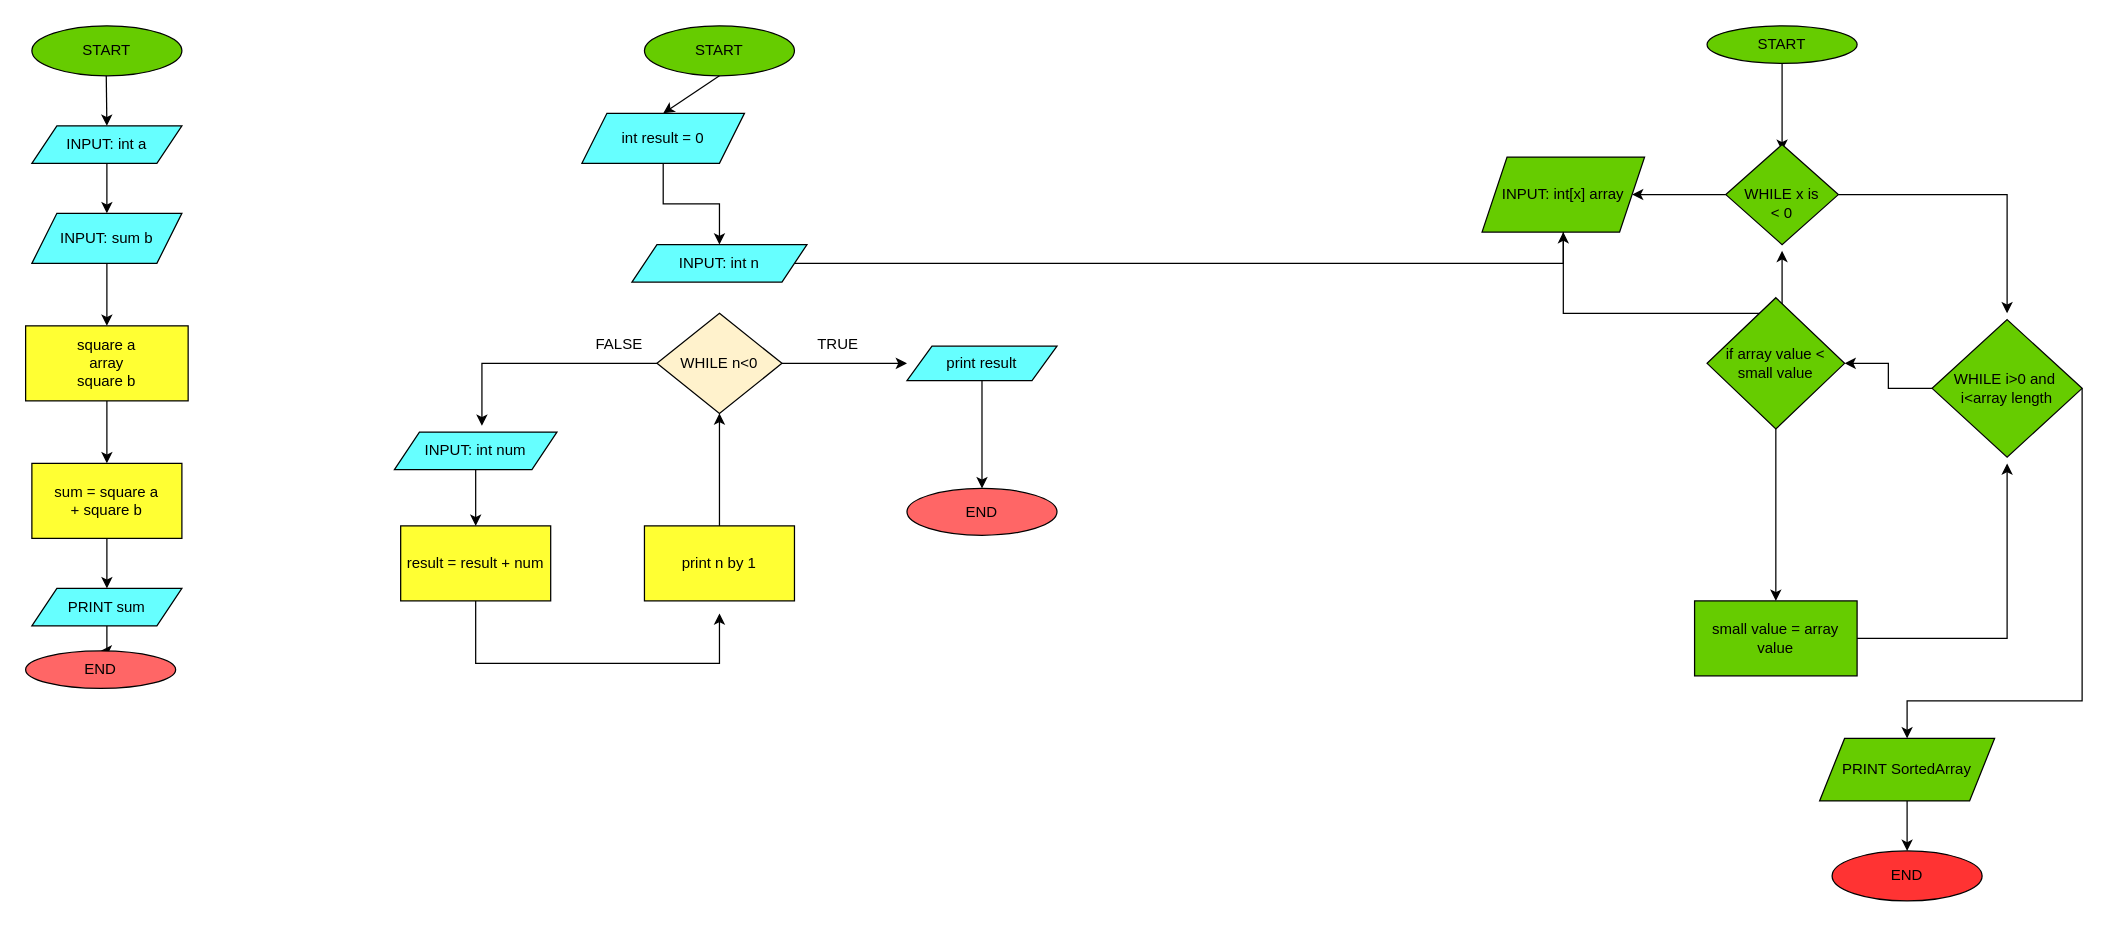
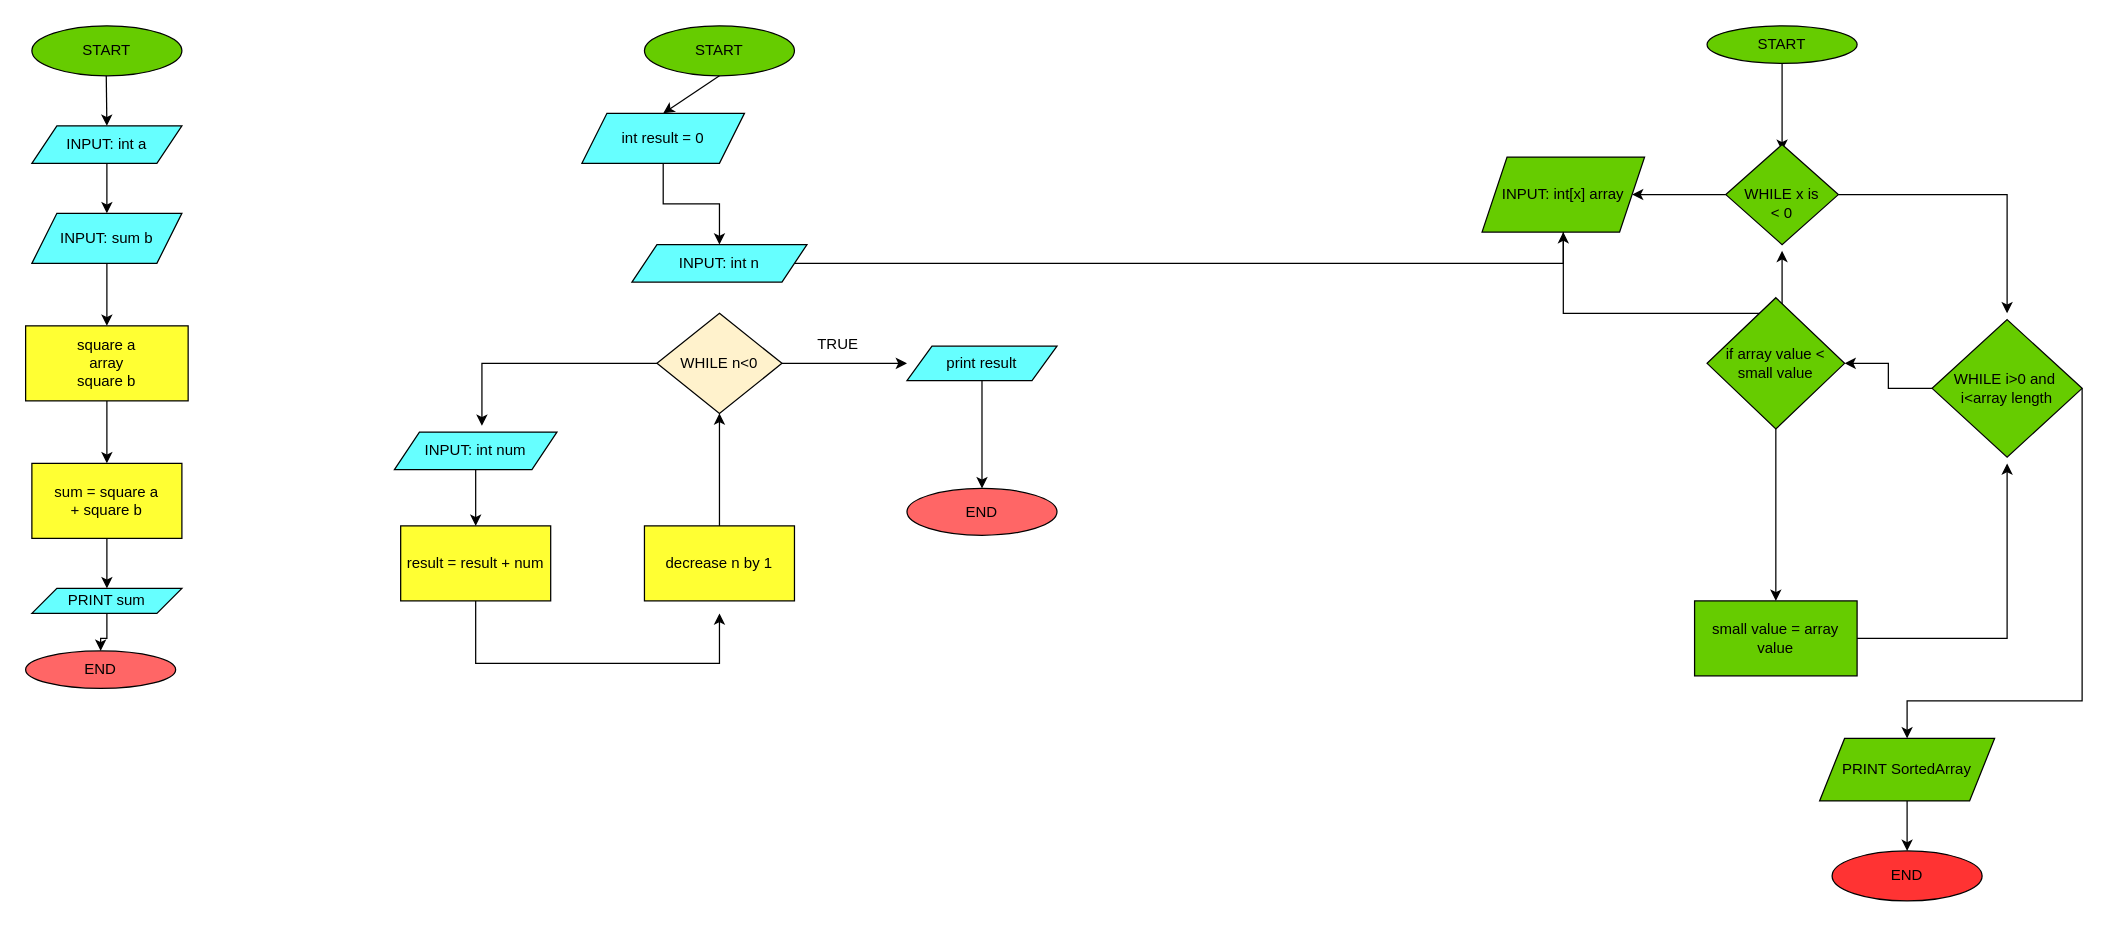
  <mxCell id="0" />
  <mxCell id="1" parent="0" />
  <mxCell id="2" value="START" style="ellipse;whiteSpace=wrap;html=1;fillColor=#66CC00;" vertex="1" parent="1"><mxGeometry x="25" y="20" width="120" height="40" as="geometry" /></mxCell>
  <mxCell id="3" value="" style="edgeStyle=orthogonalEdgeStyle;rounded=0;orthogonalLoop=1;jettySize=auto;html=1;fillColor=#99FFCC;" edge="1" parent="1" source="4" target="7"><mxGeometry relative="1" as="geometry" /></mxCell>
  <mxCell id="4" value="INPUT: int a" style="shape=parallelogram;perimeter=parallelogramPerimeter;whiteSpace=wrap;html=1;fixedSize=1;fillColor=#66FFFF;" vertex="1" parent="1"><mxGeometry x="25" y="100" width="120" height="30" as="geometry" /></mxCell>
  <mxCell id="5" value="" style="endArrow=classic;html=1;rounded=0;" edge="1" parent="1"><mxGeometry width="50" height="50" relative="1" as="geometry"><mxPoint x="84.5" y="60" as="sourcePoint" /><mxPoint x="85" y="100" as="targetPoint" /></mxGeometry></mxCell>
  <mxCell id="6" value="" style="edgeStyle=orthogonalEdgeStyle;rounded=0;orthogonalLoop=1;jettySize=auto;html=1;" edge="1" parent="1" source="7" target="9"><mxGeometry relative="1" as="geometry" /></mxCell>
  <mxCell id="7" value="INPUT: sum b" style="shape=parallelogram;perimeter=parallelogramPerimeter;whiteSpace=wrap;html=1;fixedSize=1;fillColor=#66FFFF;" vertex="1" parent="1"><mxGeometry x="25" y="170" width="120" height="40" as="geometry" /></mxCell>
  <mxCell id="8" value="" style="edgeStyle=orthogonalEdgeStyle;rounded=0;orthogonalLoop=1;jettySize=auto;html=1;fillColor=#FFFF33;" edge="1" parent="1" source="9" target="11"><mxGeometry relative="1" as="geometry" /></mxCell>
  <mxCell id="9" value="square a &lt;br&gt;array&lt;br&gt;square b" style="whiteSpace=wrap;html=1;fillColor=#FFFF33;" vertex="1" parent="1"><mxGeometry x="20" y="260" width="130" height="60" as="geometry" /></mxCell>
  <mxCell id="10" value="" style="edgeStyle=orthogonalEdgeStyle;rounded=0;orthogonalLoop=1;jettySize=auto;html=1;" edge="1" parent="1" source="11" target="13"><mxGeometry relative="1" as="geometry" /></mxCell>
  <mxCell id="11" value="&amp;nbsp;sum = square a&amp;nbsp;&lt;br&gt;+ square b" style="whiteSpace=wrap;html=1;fillColor=#FFFF33;" vertex="1" parent="1"><mxGeometry x="25" y="370" width="120" height="60" as="geometry" /></mxCell>
  <mxCell id="12" value="" style="edgeStyle=orthogonalEdgeStyle;rounded=0;orthogonalLoop=1;jettySize=auto;html=1;" edge="1" parent="1" source="13" target="14"><mxGeometry relative="1" as="geometry" /></mxCell>
- <mxCell id="13" value="PRINT sum" style="shape=parallelogram;perimeter=parallelogramPerimeter;whiteSpace=wrap;html=1;fixedSize=1;fillColor=#66FFFF;" vertex="1" parent="1"><mxGeometry x="25" y="470" width="120" height="30" as="geometry" /></mxCell>
+ <mxCell id="13" value="PRINT sum" style="shape=parallelogram;perimeter=parallelogramPerimeter;whiteSpace=wrap;html=1;fixedSize=1;fillColor=#66FFFF;" vertex="1" parent="1"><mxGeometry x="25" y="470" width="120" height="20" as="geometry" /></mxCell>
  <mxCell id="14" value="END" style="ellipse;whiteSpace=wrap;html=1;fillColor=#FF6666;" vertex="1" parent="1"><mxGeometry x="20" y="520" width="120" height="30" as="geometry" /></mxCell>
  <mxCell id="15" value="" style="edgeStyle=orthogonalEdgeStyle;rounded=0;orthogonalLoop=1;jettySize=auto;html=1;fillColor=#FFFF33;exitX=0.5;exitY=1;exitDx=0;exitDy=0;" edge="1" parent="1" source="30" target="18"><mxGeometry relative="1" as="geometry"><mxPoint x="575" y="150" as="sourcePoint" /></mxGeometry></mxCell>
  <mxCell id="16" value="START" style="ellipse;whiteSpace=wrap;html=1;fillColor=#66CC00;" vertex="1" parent="1"><mxGeometry x="515" y="20" width="120" height="40" as="geometry" /></mxCell>
  <mxCell id="17" value="" style="edgeStyle=orthogonalEdgeStyle;rounded=0;orthogonalLoop=1;jettySize=auto;html=1;fillColor=#FFFF33;" edge="1" parent="1" source="18" target="39"><mxGeometry relative="1" as="geometry" /></mxCell>
  <mxCell id="18" value="INPUT: int n" style="shape=parallelogram;perimeter=parallelogramPerimeter;whiteSpace=wrap;html=1;fixedSize=1;fillColor=#66FFFF;" vertex="1" parent="1"><mxGeometry x="505" y="195" width="140" height="30" as="geometry" /></mxCell>
  <mxCell id="19" value="" style="edgeStyle=orthogonalEdgeStyle;rounded=0;orthogonalLoop=1;jettySize=auto;html=1;fillColor=#FFFF33;" edge="1" parent="1" source="21"><mxGeometry relative="1" as="geometry"><mxPoint x="725" y="290" as="targetPoint" /></mxGeometry></mxCell>
  <mxCell id="20" value="" style="edgeStyle=orthogonalEdgeStyle;rounded=0;orthogonalLoop=1;jettySize=auto;html=1;fillColor=#FFFF33;" edge="1" parent="1" source="21"><mxGeometry relative="1" as="geometry"><mxPoint x="385" y="340" as="targetPoint" /><Array as="points"><mxPoint x="385" y="290" /><mxPoint x="385" y="340" /></Array></mxGeometry></mxCell>
  <mxCell id="21" value="WHILE n&amp;lt;0" style="rhombus;whiteSpace=wrap;html=1;fillColor=#fff2cc;" vertex="1" parent="1"><mxGeometry x="525" y="250" width="100" height="80" as="geometry" /></mxCell>
  <mxCell id="22" value="" style="edgeStyle=orthogonalEdgeStyle;rounded=0;orthogonalLoop=1;jettySize=auto;html=1;fillColor=#FFFF33;" edge="1" parent="1" source="23" target="24"><mxGeometry relative="1" as="geometry" /></mxCell>
  <mxCell id="23" value="print result" style="shape=parallelogram;perimeter=parallelogramPerimeter;whiteSpace=wrap;html=1;fixedSize=1;fillColor=#66FFFF;" vertex="1" parent="1"><mxGeometry x="725" y="276.25" width="120" height="27.5" as="geometry" /></mxCell>
  <mxCell id="24" value="END" style="ellipse;whiteSpace=wrap;html=1;fillColor=#FF6666;" vertex="1" parent="1"><mxGeometry x="725" y="390" width="120" height="37.5" as="geometry" /></mxCell>
  <mxCell id="25" value="TRUE" style="text;html=1;strokeColor=none;fillColor=none;align=center;verticalAlign=middle;whiteSpace=wrap;rounded=0;" vertex="1" parent="1"><mxGeometry x="635" y="255" width="70" height="40" as="geometry" /></mxCell>
- <mxCell id="26" value="FALSE" style="text;html=1;strokeColor=none;fillColor=none;align=center;verticalAlign=middle;whiteSpace=wrap;rounded=0;" vertex="1" parent="1"><mxGeometry x="465" y="260" width="60" height="30" as="geometry" /></mxCell>
  <mxCell id="27" value="" style="edgeStyle=orthogonalEdgeStyle;rounded=0;orthogonalLoop=1;jettySize=auto;html=1;fillColor=#FFFF33;" edge="1" parent="1" source="28" target="29"><mxGeometry relative="1" as="geometry" /></mxCell>
  <mxCell id="28" value="INPUT: int num" style="shape=parallelogram;perimeter=parallelogramPerimeter;whiteSpace=wrap;html=1;fixedSize=1;fillColor=#66FFFF;" vertex="1" parent="1"><mxGeometry x="315" y="345" width="130" height="30" as="geometry" /></mxCell>
  <mxCell id="29" value="result = result + num" style="whiteSpace=wrap;html=1;fillColor=#FFFF33;" vertex="1" parent="1"><mxGeometry x="320" y="420" width="120" height="60" as="geometry" /></mxCell>
  <mxCell id="30" value="int result = 0" style="shape=parallelogram;perimeter=parallelogramPerimeter;whiteSpace=wrap;html=1;fixedSize=1;fillColor=#66FFFF;" vertex="1" parent="1"><mxGeometry x="465" y="90" width="130" height="40" as="geometry" /></mxCell>
  <mxCell id="31" value="" style="endArrow=classic;html=1;rounded=0;fillColor=#FFFF33;exitX=0.5;exitY=1;exitDx=0;exitDy=0;entryX=0.5;entryY=0;entryDx=0;entryDy=0;" edge="1" parent="1" source="16" target="30"><mxGeometry width="50" height="50" relative="1" as="geometry"><mxPoint x="555" y="110" as="sourcePoint" /><mxPoint x="605" y="60" as="targetPoint" /></mxGeometry></mxCell>
  <mxCell id="32" value="" style="endArrow=classic;html=1;rounded=0;fillColor=#FFFF33;exitX=0.5;exitY=1;exitDx=0;exitDy=0;" edge="1" parent="1" source="29"><mxGeometry width="50" height="50" relative="1" as="geometry"><mxPoint x="355" y="520" as="sourcePoint" /><mxPoint x="575" y="490" as="targetPoint" /><Array as="points"><mxPoint x="380" y="530" /><mxPoint x="575" y="530" /></Array></mxGeometry></mxCell>
- <mxCell id="33" value="print n by 1" style="rounded=0;whiteSpace=wrap;html=1;fillColor=#FFFF33;" vertex="1" parent="1"><mxGeometry x="515" y="420" width="120" height="60" as="geometry" /></mxCell>
+ <mxCell id="33" value="decrease n by 1" style="rounded=0;whiteSpace=wrap;html=1;fillColor=#FFFF33;" vertex="1" parent="1"><mxGeometry x="515" y="420" width="120" height="60" as="geometry" /></mxCell>
  <mxCell id="34" value="" style="endArrow=classic;html=1;rounded=0;fillColor=#FFFF33;exitX=0.5;exitY=0;exitDx=0;exitDy=0;entryX=0.5;entryY=1;entryDx=0;entryDy=0;" edge="1" parent="1" source="33" target="21"><mxGeometry width="50" height="50" relative="1" as="geometry"><mxPoint x="545" y="410" as="sourcePoint" /><mxPoint x="595" y="360" as="targetPoint" /></mxGeometry></mxCell>
  <mxCell id="35" value="START" style="ellipse;whiteSpace=wrap;html=1;fillColor=#66CC00;" vertex="1" parent="1"><mxGeometry x="1365" y="20" width="120" height="30" as="geometry" /></mxCell>
  <mxCell id="36" value="" style="endArrow=classic;html=1;rounded=0;fillColor=#FFFF33;exitX=0.5;exitY=1;exitDx=0;exitDy=0;" edge="1" parent="1" source="35"><mxGeometry width="50" height="50" relative="1" as="geometry"><mxPoint x="1435" y="60" as="sourcePoint" /><mxPoint x="1425" y="120" as="targetPoint" /></mxGeometry></mxCell>
  <mxCell id="37" value="" style="edgeStyle=orthogonalEdgeStyle;rounded=0;orthogonalLoop=1;jettySize=auto;html=1;fillColor=#FFFF33;" edge="1" parent="1" source="38" target="39"><mxGeometry relative="1" as="geometry" /></mxCell>
  <mxCell id="38" value="&lt;br&gt;WHILE x is &lt;br&gt;&amp;lt; 0" style="rhombus;whiteSpace=wrap;html=1;fillColor=#66CC00;" vertex="1" parent="1"><mxGeometry x="1380" y="115" width="90" height="80" as="geometry" /></mxCell>
  <mxCell id="39" value="INPUT: int[x] array" style="shape=parallelogram;perimeter=parallelogramPerimeter;whiteSpace=wrap;html=1;fixedSize=1;fillColor=#66CC00;" vertex="1" parent="1"><mxGeometry x="1185" y="125" width="130" height="60" as="geometry" /></mxCell>
  <mxCell id="40" value="" style="endArrow=classic;html=1;rounded=0;fillColor=#FFFF33;exitX=0.5;exitY=1;exitDx=0;exitDy=0;" edge="1" parent="1" source="39"><mxGeometry width="50" height="50" relative="1" as="geometry"><mxPoint x="1295" y="340" as="sourcePoint" /><mxPoint x="1425" y="200" as="targetPoint" /><Array as="points"><mxPoint x="1250" y="250" /><mxPoint x="1425" y="250" /></Array></mxGeometry></mxCell>
  <mxCell id="41" value="" style="endArrow=classic;html=1;rounded=0;fillColor=#FFFF33;exitX=1;exitY=0.5;exitDx=0;exitDy=0;" edge="1" parent="1" source="38"><mxGeometry width="50" height="50" relative="1" as="geometry"><mxPoint x="1535" y="260" as="sourcePoint" /><mxPoint x="1605" y="250" as="targetPoint" /><Array as="points"><mxPoint x="1595" y="155" /><mxPoint x="1605" y="155" /></Array></mxGeometry></mxCell>
  <mxCell id="42" value="" style="edgeStyle=orthogonalEdgeStyle;rounded=0;orthogonalLoop=1;jettySize=auto;html=1;fillColor=#FFFF33;entryX=1;entryY=0.5;entryDx=0;entryDy=0;" edge="1" parent="1" source="43" target="45"><mxGeometry relative="1" as="geometry"><mxPoint x="1470" y="295" as="targetPoint" /></mxGeometry></mxCell>
  <mxCell id="43" value="WHILE i&amp;gt;0 and&amp;nbsp;&lt;br&gt;i&amp;lt;array length" style="rhombus;whiteSpace=wrap;html=1;fillColor=#66CC00;" vertex="1" parent="1"><mxGeometry x="1545" y="255" width="120" height="110" as="geometry" /></mxCell>
  <mxCell id="44" value="" style="edgeStyle=orthogonalEdgeStyle;rounded=0;orthogonalLoop=1;jettySize=auto;html=1;fillColor=#FFFF33;" edge="1" parent="1" source="45" target="46"><mxGeometry relative="1" as="geometry" /></mxCell>
  <mxCell id="45" value="if array value &amp;lt;&lt;br&gt;small value" style="rhombus;whiteSpace=wrap;html=1;fillColor=#66CC00;" vertex="1" parent="1"><mxGeometry x="1365" y="237.5" width="110" height="105" as="geometry" /></mxCell>
  <mxCell id="46" value="small value = array value" style="whiteSpace=wrap;html=1;fillColor=#66CC00;" vertex="1" parent="1"><mxGeometry x="1355" y="480" width="130" height="60" as="geometry" /></mxCell>
  <mxCell id="47" value="" style="endArrow=classic;html=1;rounded=0;fillColor=#FFFF33;" edge="1" parent="1"><mxGeometry width="50" height="50" relative="1" as="geometry"><mxPoint x="1485" y="510" as="sourcePoint" /><mxPoint x="1605" y="370" as="targetPoint" /><Array as="points"><mxPoint x="1605" y="510" /><mxPoint x="1605" y="450" /></Array></mxGeometry></mxCell>
  <mxCell id="48" value="" style="endArrow=classic;html=1;rounded=0;fillColor=#FFFF33;exitX=1;exitY=0.5;exitDx=0;exitDy=0;" edge="1" parent="1" source="43"><mxGeometry width="50" height="50" relative="1" as="geometry"><mxPoint x="1685" y="340" as="sourcePoint" /><mxPoint x="1525" y="590" as="targetPoint" /><Array as="points"><mxPoint x="1665" y="560" /><mxPoint x="1525" y="560" /></Array></mxGeometry></mxCell>
  <mxCell id="49" value="" style="edgeStyle=orthogonalEdgeStyle;rounded=0;orthogonalLoop=1;jettySize=auto;html=1;fillColor=#FFFF33;" edge="1" parent="1" source="50" target="51"><mxGeometry relative="1" as="geometry" /></mxCell>
  <mxCell id="50" value="PRINT SortedArray" style="shape=parallelogram;perimeter=parallelogramPerimeter;whiteSpace=wrap;html=1;fixedSize=1;fillColor=#66CC00;" vertex="1" parent="1"><mxGeometry x="1455" y="590" width="140" height="50" as="geometry" /></mxCell>
  <mxCell id="51" value="END" style="ellipse;whiteSpace=wrap;html=1;fillColor=#FF3333;" vertex="1" parent="1"><mxGeometry x="1465" y="680" width="120" height="40" as="geometry" /></mxCell>
